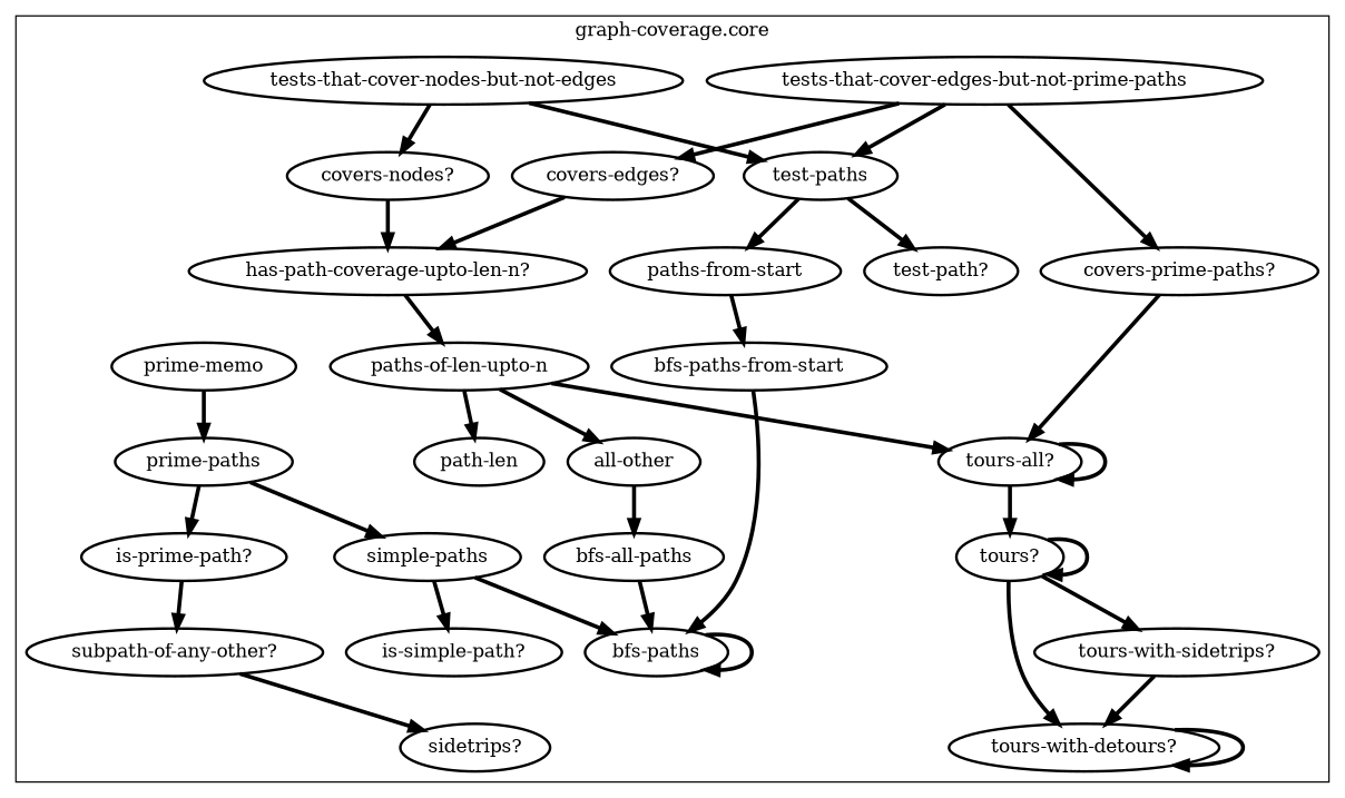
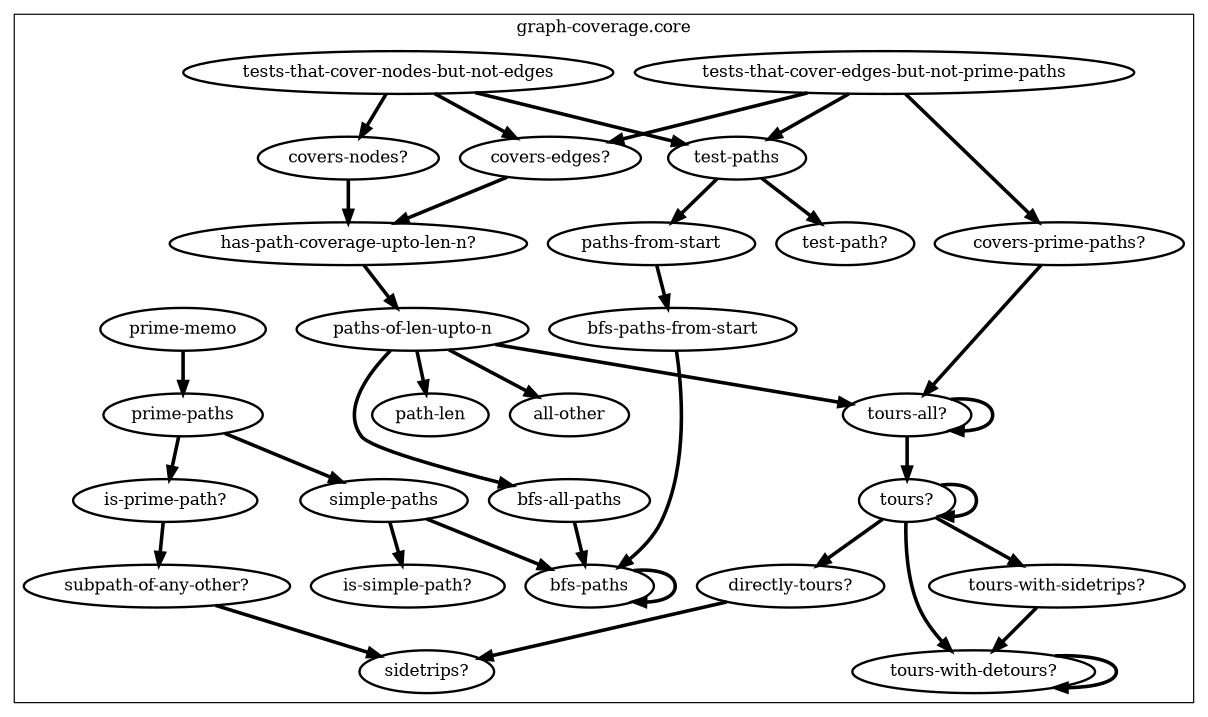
  digraph {
    node [shape=ellipse style=bold]
    edge [penwidth=3]
    n1 [label="paths-of-len-upto-n"]
    n2 [label="prime-paths"]
    n3 [label="tests-that-cover-edges-but-not-prime-paths"]
    n4 [label="has-path-coverage-upto-len-n?"]
    n5 [label="covers-prime-paths?"]
    n6 [label="subpath-of-any-other?"]
    n7 [label="is-prime-path?"]
    n8 [label="test-paths"]
    n9 [label="tours-with-detours?"]
    n10 [label="simple-paths"]
    n11 [label="bfs-paths"]
    n12 [label="tests-that-cover-nodes-but-not-edges"]
+   n13 [label="directly-tours?"]
    n14 [label="bfs-all-paths"]
    n15 [label="all-other"]
    n16 [label="paths-from-start"]
    n17 [label="tours?"]
    n18 [label="path-len"]
    n19 [label="bfs-paths-from-start"]
    n20 [label="is-simple-path?"]
    n21 [label="covers-edges?"]
    n22 [label="tours-all?"]
    n23 [label="prime-memo"]
    n24 [label="sidetrips?"]
    n25 [label="test-path?"]
    n26 [label="covers-nodes?"]
    n27 [label="tours-with-sidetrips?"]
    subgraph cluster_1 {
      label="graph-coverage.core"
      n1
      n2
      n3
      n4
      n5
      n6
      n7
      n8
      n9
      n10
      n11
      n12
+     n13
      n14
      n15
      n16
      n17
      n18
      n19
      n20
      n21
      n22
      n23
      n24
      n25
      n26
      n27
    }
    n1 -> n15
    n1 -> n18
    n1 -> n22
    n2 -> n7
    n2 -> n10
    n3 -> n5
    n3 -> n8
    n3 -> n21
    n4 -> n1
    n5 -> n22
    n6 -> n24
    n7 -> n6
    n8 -> n16
    n8 -> n25
    n9 -> n9
    n10 -> n11
    n10 -> n20
    n11 -> n11
    n12 -> n8
+   n12 -> n21
    n12 -> n26
+   n13 -> n24
    n14 -> n11
-   n15 -> n14
+   n1 -> n14
    n16 -> n19
    n17 -> n9
+   n17 -> n13
    n17 -> n17
    n17 -> n27
    n19 -> n11
    n21 -> n4
    n22 -> n17
    n22 -> n22
    n23 -> n2
    n26 -> n4
    n27 -> n9
  }
